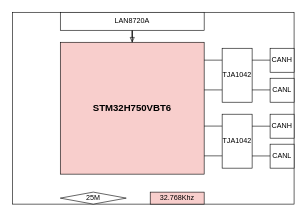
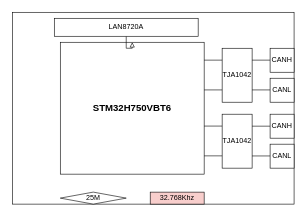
  <mxCell id="0" />
  <mxCell id="1" parent="0" />
  <mxCell id="2" value="" style="rounded=0;whiteSpace=wrap;html=1;" vertex="1" parent="1"><mxGeometry x="20" y="20" width="470" height="320" as="geometry" /></mxCell>
- <mxCell id="3" value="&lt;b&gt;&lt;font style=&quot;font-size: 16px;&quot;&gt;STM32H750VBT6&lt;/font&gt;&lt;/b&gt;" style="rounded=0;whiteSpace=wrap;html=1;fillColor=#f8cecc;" vertex="1" parent="1"><mxGeometry x="100" y="70" width="240" height="220" as="geometry" /></mxCell>
+ <mxCell id="3" value="&lt;b&gt;&lt;font style=&quot;font-size: 16px;&quot;&gt;STM32H750VBT6&lt;/font&gt;&lt;/b&gt;" style="rounded=0;whiteSpace=wrap;html=1;" vertex="1" parent="1"><mxGeometry x="100" y="70" width="240" height="220" as="geometry" /></mxCell>
  <mxCell id="4" value="TJA1042" style="rounded=0;whiteSpace=wrap;html=1;" vertex="1" parent="1"><mxGeometry x="370" y="80" width="50" height="90" as="geometry" /></mxCell>
  <mxCell id="5" value="TJA1042" style="rounded=0;whiteSpace=wrap;html=1;" vertex="1" parent="1"><mxGeometry x="370" y="190" width="50" height="90" as="geometry" /></mxCell>
  <mxCell id="6" value="25M" style="rhombus;whiteSpace=wrap;html=1;" vertex="1" parent="1"><mxGeometry x="100" y="320" width="110" height="20" as="geometry" /></mxCell>
  <mxCell id="7" value="32.768Khz" style="rounded=0;whiteSpace=wrap;html=1;fillColor=#f8cecc;" vertex="1" parent="1"><mxGeometry x="250" y="320" width="90" height="20" as="geometry" /></mxCell>
  <mxCell id="8" value="CANH" style="rounded=0;whiteSpace=wrap;html=1;" vertex="1" parent="1"><mxGeometry x="450" y="80" width="40" height="40" as="geometry" /></mxCell>
  <mxCell id="9" value="CANL" style="rounded=0;whiteSpace=wrap;html=1;" vertex="1" parent="1"><mxGeometry x="450" y="130" width="40" height="40" as="geometry" /></mxCell>
  <mxCell id="10" value="CANH" style="rounded=0;whiteSpace=wrap;html=1;" vertex="1" parent="1"><mxGeometry x="450" y="190" width="40" height="40" as="geometry" /></mxCell>
  <mxCell id="11" value="CANL" style="rounded=0;whiteSpace=wrap;html=1;" vertex="1" parent="1"><mxGeometry x="450" y="240" width="40" height="40" as="geometry" /></mxCell>
  <mxCell id="12" value="" style="endArrow=none;html=1;rounded=0;entryX=0;entryY=0.5;entryDx=0;entryDy=0;endFill=0;" edge="1" parent="1" target="10"><mxGeometry width="50" height="50" relative="1" as="geometry"><mxPoint x="420" y="210" as="sourcePoint" /><mxPoint x="470" y="160" as="targetPoint" /></mxGeometry></mxCell>
  <mxCell id="13" value="" style="endArrow=none;html=1;rounded=0;entryX=0;entryY=0.5;entryDx=0;entryDy=0;endFill=0;" edge="1" parent="1"><mxGeometry width="50" height="50" relative="1" as="geometry"><mxPoint x="420" y="259.66" as="sourcePoint" /><mxPoint x="450" y="259.66" as="targetPoint" /></mxGeometry></mxCell>
  <mxCell id="14" value="" style="endArrow=none;html=1;rounded=0;entryX=0;entryY=0.5;entryDx=0;entryDy=0;endFill=0;" edge="1" parent="1"><mxGeometry width="50" height="50" relative="1" as="geometry"><mxPoint x="420" y="99.83" as="sourcePoint" /><mxPoint x="450" y="99.83" as="targetPoint" /></mxGeometry></mxCell>
  <mxCell id="15" value="" style="endArrow=none;html=1;rounded=0;entryX=0;entryY=0.5;entryDx=0;entryDy=0;endFill=0;" edge="1" parent="1"><mxGeometry width="50" height="50" relative="1" as="geometry"><mxPoint x="420" y="149.49" as="sourcePoint" /><mxPoint x="450" y="149.49" as="targetPoint" /></mxGeometry></mxCell>
  <mxCell id="16" value="" style="endArrow=none;html=1;rounded=0;entryX=0;entryY=0.5;entryDx=0;entryDy=0;endFill=0;" edge="1" parent="1"><mxGeometry width="50" height="50" relative="1" as="geometry"><mxPoint x="340" y="99.83" as="sourcePoint" /><mxPoint x="370" y="99.83" as="targetPoint" /></mxGeometry></mxCell>
  <mxCell id="17" value="" style="endArrow=none;html=1;rounded=0;entryX=0;entryY=0.5;entryDx=0;entryDy=0;endFill=0;" edge="1" parent="1"><mxGeometry width="50" height="50" relative="1" as="geometry"><mxPoint x="340" y="149.49" as="sourcePoint" /><mxPoint x="370" y="149.49" as="targetPoint" /></mxGeometry></mxCell>
  <mxCell id="18" value="" style="endArrow=none;html=1;rounded=0;entryX=0;entryY=0.5;entryDx=0;entryDy=0;endFill=0;" edge="1" parent="1"><mxGeometry width="50" height="50" relative="1" as="geometry"><mxPoint x="340" y="209.83" as="sourcePoint" /><mxPoint x="370" y="209.83" as="targetPoint" /></mxGeometry></mxCell>
  <mxCell id="19" value="" style="endArrow=none;html=1;rounded=0;entryX=0;entryY=0.5;entryDx=0;entryDy=0;endFill=0;" edge="1" parent="1"><mxGeometry width="50" height="50" relative="1" as="geometry"><mxPoint x="340" y="259.49" as="sourcePoint" /><mxPoint x="370" y="259.49" as="targetPoint" /></mxGeometry></mxCell>
  <mxCell id="20" value="" style="edgeStyle=orthogonalEdgeStyle;rounded=0;orthogonalLoop=1;jettySize=auto;html=1;endArrow=block;endFill=0;" edge="1" parent="1" source="21" target="3"><mxGeometry relative="1" as="geometry" /></mxCell>
- <mxCell id="21" value="LAN8720A" style="rounded=0;whiteSpace=wrap;html=1;" vertex="1" parent="1"><mxGeometry x="100" y="20" width="240" height="30" as="geometry" /></mxCell>
+ <mxCell id="21" value="LAN8720A" style="rounded=0;whiteSpace=wrap;html=1;" vertex="1" parent="1"><mxGeometry x="90" y="30" width="240" height="30" as="geometry" /></mxCell>
